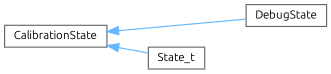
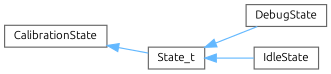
  digraph {
    fontname=Ubuntu
    rankdir=LR
    node [color=grey40 fillcolor=white fontname=Ubuntu fontsize=10 shape=box style=filled]
    edge [color=steelblue1 dir=back fontname=Ubuntu fontsize=10 labelfontname=Helvetica labelfontsize=10 style=solid]
    n1 [height=0.2 label=State_t width=0.4]
    n2 [height=0.2 label=DebugState width=0.4]
+   n3 [height=0.2 label=IdleState width=0.4]
    n4 [height=0.2 label=CalibrationState width=0.4]
-   n4 -> n2
+   n1 -> n2
+   n1 -> n3
    n4 -> n1
  }
